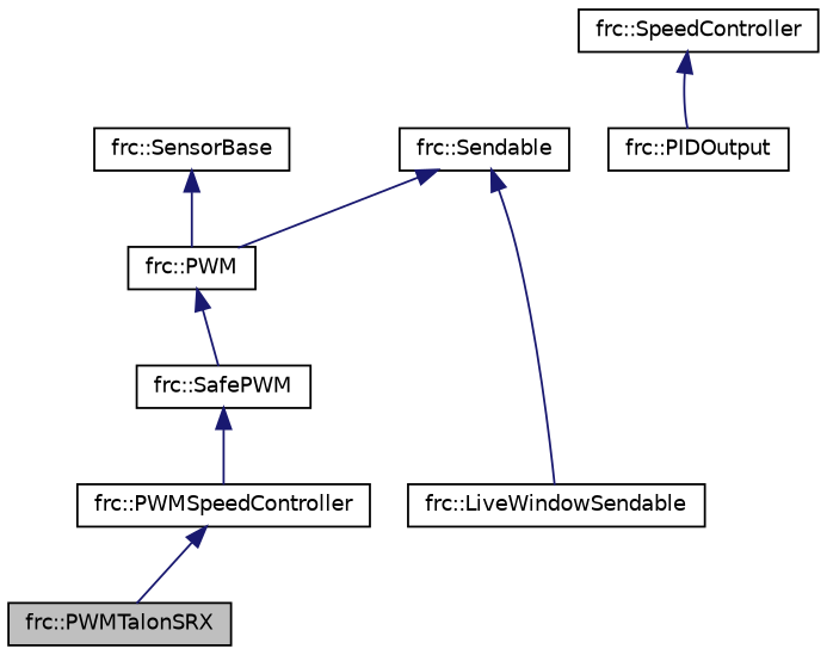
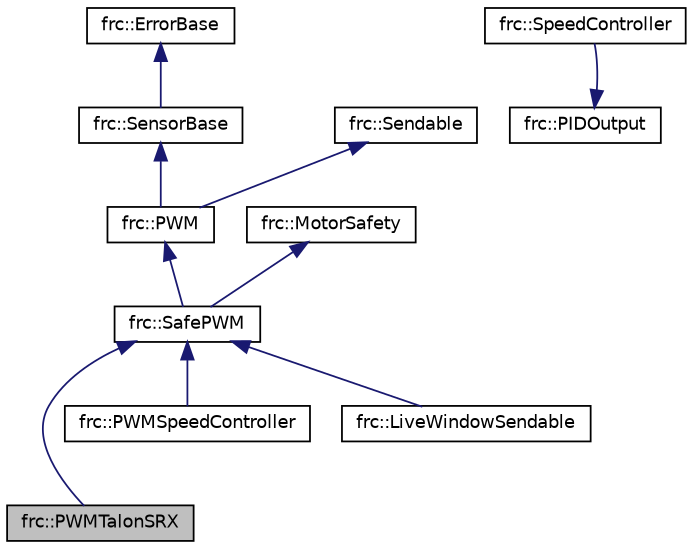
  digraph {
    node [color=black fillcolor=white fontname=Helvetica fontsize=10 shape=record style=filled]
    edge [color=midnightblue dir=back fontname=Helvetica fontsize=10 labelfontname=Helvetica labelfontsize=10 style=solid]
    n1 [fillcolor=grey75 fontcolor=black height=0.2 label="frc::PWMTalonSRX" width=0.4]
    n2 [height=0.2 label="frc::PWMSpeedController" width=0.4]
    n3 [height=0.2 label="frc::SafePWM" width=0.4]
    n4 [height=0.2 label="frc::PWM" width=0.4]
    n5 [height=0.2 label="frc::SensorBase" width=0.4]
+   n6 [height=0.2 label="frc::ErrorBase" width=0.4]
    n7 [height=0.2 label="frc::LiveWindowSendable" width=0.4]
    n8 [height=0.2 label="frc::Sendable" width=0.4]
+   n9 [height=0.2 label="frc::MotorSafety" width=0.4]
    n10 [height=0.2 label="frc::SpeedController" width=0.4]
    n11 [height=0.2 label="frc::PIDOutput" width=0.4]
-   n2 -> n1
+   n3 -> n1
    n3 -> n2
    n4 -> n3
    n5 -> n4
+   n6 -> n5
    n8 -> n4
-   n8 -> n7
-   n10 -> n11
+   n3 -> n7
+   n9 -> n3
+   n11 -> n10
  }
